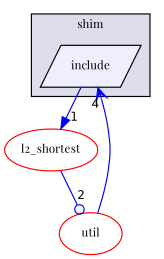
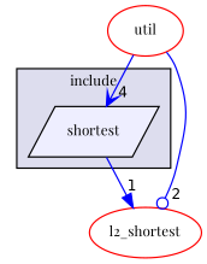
  digraph {
    compound=true
    fontname="Playfair Display"
    node [fillcolor=white fontname="Playfair Display" fontsize=10 shape=ellipse style=filled color=red]
    edge [color=blue fontname="Playfair Display" labeldistance=1.5 labelfontname=Helvetica labelfontsize=10]
-   n1 [fillcolor="#eeeeff" label=include pencolor=black shape=parallelogram color=""]
+   n1 [fillcolor="#eeeeff" label=shortest pencolor=black shape=parallelogram color=""]
    n2 [label=l2_shortest]
    n3 [label=util]
    subgraph cluster_1 {
      bgcolor="#ddddee"
      fontsize=10
-     label=shim
+     label=include
      pencolor=black
      n1
    }
    n1 -> n2 [arrowhead=normal headlabel=1]
-   n2 -> n3 [arrowhead=odot headlabel=2]
+   n3 -> n2 [arrowhead=odot headlabel=2]
    n3 -> n1 [arrowhead=vee headlabel=4]
  }
